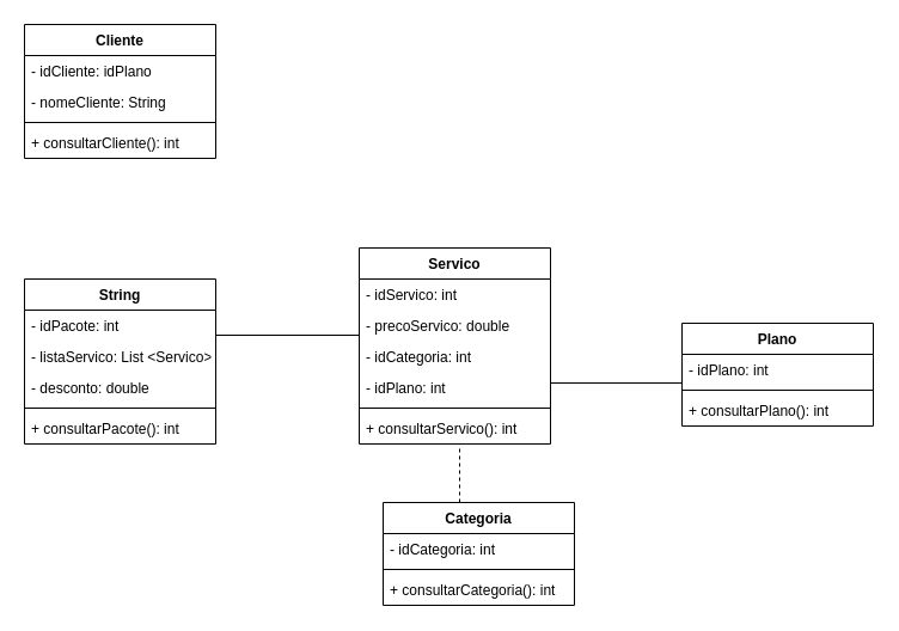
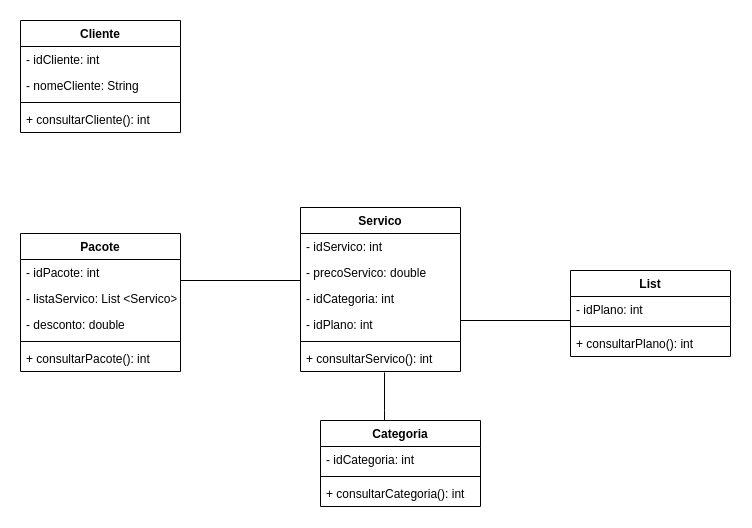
  <mxCell id="0" />
  <mxCell id="1" parent="0" />
  <mxCell id="2" value="Cliente" style="swimlane;fontStyle=1;align=center;verticalAlign=top;childLayout=stackLayout;horizontal=1;startSize=26;horizontalStack=0;resizeParent=1;resizeParentMax=0;resizeLast=0;collapsible=1;marginBottom=0;" parent="1" vertex="1"><mxGeometry x="20" y="20" width="160" height="112" as="geometry" /></mxCell>
- <mxCell id="3" value="- idCliente: idPlano" style="text;strokeColor=none;fillColor=none;align=left;verticalAlign=top;spacingLeft=4;spacingRight=4;overflow=hidden;rotatable=0;points=[[0,0.5],[1,0.5]];portConstraint=eastwest;" parent="2" vertex="1"><mxGeometry y="26" width="160" height="26" as="geometry" /></mxCell>
+ <mxCell id="3" value="- idCliente: int" style="text;strokeColor=none;fillColor=none;align=left;verticalAlign=top;spacingLeft=4;spacingRight=4;overflow=hidden;rotatable=0;points=[[0,0.5],[1,0.5]];portConstraint=eastwest;" parent="2" vertex="1"><mxGeometry y="26" width="160" height="26" as="geometry" /></mxCell>
  <mxCell id="4" value="- nomeCliente: String" style="text;strokeColor=none;fillColor=none;align=left;verticalAlign=top;spacingLeft=4;spacingRight=4;overflow=hidden;rotatable=0;points=[[0,0.5],[1,0.5]];portConstraint=eastwest;" parent="2" vertex="1"><mxGeometry y="52" width="160" height="26" as="geometry" /></mxCell>
  <mxCell id="5" value="" style="line;strokeWidth=1;fillColor=none;align=left;verticalAlign=middle;spacingTop=-1;spacingLeft=3;spacingRight=3;rotatable=0;labelPosition=right;points=[];portConstraint=eastwest;" parent="2" vertex="1"><mxGeometry y="78" width="160" height="8" as="geometry" /></mxCell>
  <mxCell id="6" value="+ consultarCliente(): int" style="text;strokeColor=none;fillColor=none;align=left;verticalAlign=top;spacingLeft=4;spacingRight=4;overflow=hidden;rotatable=0;points=[[0,0.5],[1,0.5]];portConstraint=eastwest;" parent="2" vertex="1"><mxGeometry y="86" width="160" height="26" as="geometry" /></mxCell>
- <mxCell id="7" value="String&#10;" style="swimlane;fontStyle=1;align=center;verticalAlign=top;childLayout=stackLayout;horizontal=1;startSize=26;horizontalStack=0;resizeParent=1;resizeParentMax=0;resizeLast=0;collapsible=1;marginBottom=0;" parent="1" vertex="1"><mxGeometry x="20" y="233" width="160" height="138" as="geometry" /></mxCell>
+ <mxCell id="7" value="Pacote&#10;" style="swimlane;fontStyle=1;align=center;verticalAlign=top;childLayout=stackLayout;horizontal=1;startSize=26;horizontalStack=0;resizeParent=1;resizeParentMax=0;resizeLast=0;collapsible=1;marginBottom=0;" parent="1" vertex="1"><mxGeometry x="20" y="233" width="160" height="138" as="geometry" /></mxCell>
  <mxCell id="8" value="- idPacote: int" style="text;strokeColor=none;fillColor=none;align=left;verticalAlign=top;spacingLeft=4;spacingRight=4;overflow=hidden;rotatable=0;points=[[0,0.5],[1,0.5]];portConstraint=eastwest;" parent="7" vertex="1"><mxGeometry y="26" width="160" height="26" as="geometry" /></mxCell>
  <mxCell id="9" value="- listaServico: List &lt;Servico&gt;" style="text;strokeColor=none;fillColor=none;align=left;verticalAlign=top;spacingLeft=4;spacingRight=4;overflow=hidden;rotatable=0;points=[[0,0.5],[1,0.5]];portConstraint=eastwest;" parent="7" vertex="1"><mxGeometry y="52" width="160" height="26" as="geometry" /></mxCell>
  <mxCell id="10" value="- desconto: double" style="text;strokeColor=none;fillColor=none;align=left;verticalAlign=top;spacingLeft=4;spacingRight=4;overflow=hidden;rotatable=0;points=[[0,0.5],[1,0.5]];portConstraint=eastwest;" parent="7" vertex="1"><mxGeometry y="78" width="160" height="26" as="geometry" /></mxCell>
  <mxCell id="11" value="" style="line;strokeWidth=1;fillColor=none;align=left;verticalAlign=middle;spacingTop=-1;spacingLeft=3;spacingRight=3;rotatable=0;labelPosition=right;points=[];portConstraint=eastwest;" parent="7" vertex="1"><mxGeometry y="104" width="160" height="8" as="geometry" /></mxCell>
  <mxCell id="12" value="+ consultarPacote(): int" style="text;strokeColor=none;fillColor=none;align=left;verticalAlign=top;spacingLeft=4;spacingRight=4;overflow=hidden;rotatable=0;points=[[0,0.5],[1,0.5]];portConstraint=eastwest;" parent="7" vertex="1"><mxGeometry y="112" width="160" height="26" as="geometry" /></mxCell>
  <mxCell id="13" value="Servico" style="swimlane;fontStyle=1;align=center;verticalAlign=top;childLayout=stackLayout;horizontal=1;startSize=26;horizontalStack=0;resizeParent=1;resizeParentMax=0;resizeLast=0;collapsible=1;marginBottom=0;" parent="1" vertex="1"><mxGeometry x="300" y="207" width="160" height="164" as="geometry" /></mxCell>
  <mxCell id="14" value="- idServico: int" style="text;strokeColor=none;fillColor=none;align=left;verticalAlign=top;spacingLeft=4;spacingRight=4;overflow=hidden;rotatable=0;points=[[0,0.5],[1,0.5]];portConstraint=eastwest;" parent="13" vertex="1"><mxGeometry y="26" width="160" height="26" as="geometry" /></mxCell>
  <mxCell id="15" value="- precoServico: double" style="text;strokeColor=none;fillColor=none;align=left;verticalAlign=top;spacingLeft=4;spacingRight=4;overflow=hidden;rotatable=0;points=[[0,0.5],[1,0.5]];portConstraint=eastwest;" parent="13" vertex="1"><mxGeometry y="52" width="160" height="26" as="geometry" /></mxCell>
  <mxCell id="16" value="- idCategoria: int" style="text;strokeColor=none;fillColor=none;align=left;verticalAlign=top;spacingLeft=4;spacingRight=4;overflow=hidden;rotatable=0;points=[[0,0.5],[1,0.5]];portConstraint=eastwest;" parent="13" vertex="1"><mxGeometry y="78" width="160" height="26" as="geometry" /></mxCell>
  <mxCell id="17" value="- idPlano: int" style="text;strokeColor=none;fillColor=none;align=left;verticalAlign=top;spacingLeft=4;spacingRight=4;overflow=hidden;rotatable=0;points=[[0,0.5],[1,0.5]];portConstraint=eastwest;" parent="13" vertex="1"><mxGeometry y="104" width="160" height="26" as="geometry" /></mxCell>
  <mxCell id="18" value="" style="line;strokeWidth=1;fillColor=none;align=left;verticalAlign=middle;spacingTop=-1;spacingLeft=3;spacingRight=3;rotatable=0;labelPosition=right;points=[];portConstraint=eastwest;" parent="13" vertex="1"><mxGeometry y="130" width="160" height="8" as="geometry" /></mxCell>
  <mxCell id="19" value="+ consultarServico(): int" style="text;strokeColor=none;fillColor=none;align=left;verticalAlign=top;spacingLeft=4;spacingRight=4;overflow=hidden;rotatable=0;points=[[0,0.5],[1,0.5]];portConstraint=eastwest;" parent="13" vertex="1"><mxGeometry y="138" width="160" height="26" as="geometry" /></mxCell>
  <mxCell id="20" value="Categoria" style="swimlane;fontStyle=1;align=center;verticalAlign=top;childLayout=stackLayout;horizontal=1;startSize=26;horizontalStack=0;resizeParent=1;resizeParentMax=0;resizeLast=0;collapsible=1;marginBottom=0;" parent="1" vertex="1"><mxGeometry x="320" y="420" width="160" height="86" as="geometry" /></mxCell>
  <mxCell id="21" value="- idCategoria: int" style="text;strokeColor=none;fillColor=none;align=left;verticalAlign=top;spacingLeft=4;spacingRight=4;overflow=hidden;rotatable=0;points=[[0,0.5],[1,0.5]];portConstraint=eastwest;" parent="20" vertex="1"><mxGeometry y="26" width="160" height="26" as="geometry" /></mxCell>
  <mxCell id="22" value="" style="line;strokeWidth=1;fillColor=none;align=left;verticalAlign=middle;spacingTop=-1;spacingLeft=3;spacingRight=3;rotatable=0;labelPosition=right;points=[];portConstraint=eastwest;" parent="20" vertex="1"><mxGeometry y="52" width="160" height="8" as="geometry" /></mxCell>
  <mxCell id="23" value="+ consultarCategoria(): int" style="text;strokeColor=none;fillColor=none;align=left;verticalAlign=top;spacingLeft=4;spacingRight=4;overflow=hidden;rotatable=0;points=[[0,0.5],[1,0.5]];portConstraint=eastwest;" parent="20" vertex="1"><mxGeometry y="60" width="160" height="26" as="geometry" /></mxCell>
- <mxCell id="24" value="Plano" style="swimlane;fontStyle=1;align=center;verticalAlign=top;childLayout=stackLayout;horizontal=1;startSize=26;horizontalStack=0;resizeParent=1;resizeParentMax=0;resizeLast=0;collapsible=1;marginBottom=0;" parent="1" vertex="1"><mxGeometry x="570" y="270" width="160" height="86" as="geometry" /></mxCell>
+ <mxCell id="24" value="List" style="swimlane;fontStyle=1;align=center;verticalAlign=top;childLayout=stackLayout;horizontal=1;startSize=26;horizontalStack=0;resizeParent=1;resizeParentMax=0;resizeLast=0;collapsible=1;marginBottom=0;" parent="1" vertex="1"><mxGeometry x="570" y="270" width="160" height="86" as="geometry" /></mxCell>
  <mxCell id="25" value="- idPlano: int" style="text;strokeColor=none;fillColor=none;align=left;verticalAlign=top;spacingLeft=4;spacingRight=4;overflow=hidden;rotatable=0;points=[[0,0.5],[1,0.5]];portConstraint=eastwest;" parent="24" vertex="1"><mxGeometry y="26" width="160" height="26" as="geometry" /></mxCell>
  <mxCell id="26" value="" style="line;strokeWidth=1;fillColor=none;align=left;verticalAlign=middle;spacingTop=-1;spacingLeft=3;spacingRight=3;rotatable=0;labelPosition=right;points=[];portConstraint=eastwest;" parent="24" vertex="1"><mxGeometry y="52" width="160" height="8" as="geometry" /></mxCell>
  <mxCell id="27" value="+ consultarPlano(): int" style="text;strokeColor=none;fillColor=none;align=left;verticalAlign=top;spacingLeft=4;spacingRight=4;overflow=hidden;rotatable=0;points=[[0,0.5],[1,0.5]];portConstraint=eastwest;" parent="24" vertex="1"><mxGeometry y="60" width="160" height="26" as="geometry" /></mxCell>
  <mxCell id="28" value="" style="endArrow=none;html=1;edgeStyle=orthogonalEdgeStyle;rounded=0;exitX=1;exitY=0.5;exitDx=0;exitDy=0;entryX=0;entryY=0.5;entryDx=0;entryDy=0;" parent="1" source="9" target="15" edge="1"><mxGeometry relative="1" as="geometry"><mxPoint x="270" y="320" as="sourcePoint" /><mxPoint x="280" y="280" as="targetPoint" /><Array as="points"><mxPoint x="180" y="280" /><mxPoint x="300" y="280" /></Array></mxGeometry></mxCell>
- <mxCell id="29" value="" style="endArrow=none;html=1;edgeStyle=orthogonalEdgeStyle;rounded=0;entryX=0.525;entryY=1.038;entryDx=0;entryDy=0;entryPerimeter=0;dashed=1;" parent="1" source="20" target="19" edge="1"><mxGeometry relative="1" as="geometry"><mxPoint x="384" y="460" as="sourcePoint" /><mxPoint x="384" y="380" as="targetPoint" /><Array as="points"><mxPoint x="384" y="410" /><mxPoint x="384" y="410" /></Array></mxGeometry></mxCell>
+ <mxCell id="29" value="" style="endArrow=none;html=1;edgeStyle=orthogonalEdgeStyle;rounded=0;entryX=0.525;entryY=1.038;entryDx=0;entryDy=0;entryPerimeter=0;" parent="1" source="20" target="19" edge="1"><mxGeometry relative="1" as="geometry"><mxPoint x="384" y="460" as="sourcePoint" /><mxPoint x="384" y="380" as="targetPoint" /><Array as="points"><mxPoint x="384" y="410" /><mxPoint x="384" y="410" /></Array></mxGeometry></mxCell>
  <mxCell id="30" value="" style="endArrow=none;html=1;edgeStyle=orthogonalEdgeStyle;rounded=0;exitX=1;exitY=0.5;exitDx=0;exitDy=0;entryX=0;entryY=0.5;entryDx=0;entryDy=0;" parent="1" source="16" target="25" edge="1"><mxGeometry relative="1" as="geometry"><mxPoint x="430" y="326" as="sourcePoint" /><mxPoint x="550" y="300" as="targetPoint" /><Array as="points"><mxPoint x="460" y="320" /><mxPoint x="570" y="320" /></Array></mxGeometry></mxCell>
